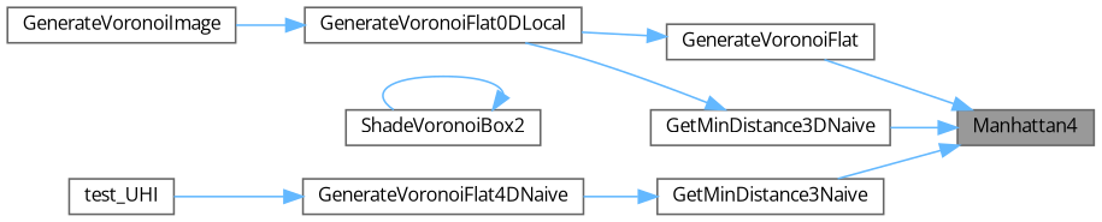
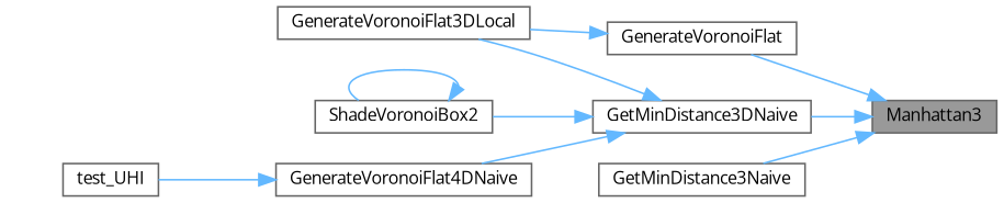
  digraph {
    fontname="Open Sans"
    rankdir=RL
    node [color=grey40 fillcolor=white fontname="Open Sans" fontsize=10 shape=box style=filled]
    edge [color=steelblue1 dir=back fontname="Open Sans" fontsize=10 labelfontname=Helvetica labelfontsize=10 style=solid]
-   n1 [color=gray40 fillcolor=grey60 fontcolor=black height=0.2 label=Manhattan4 width=0.4]
+   n1 [color=gray40 fillcolor=grey60 fontcolor=black height=0.2 label=Manhattan3 width=0.4]
    n2 [height=0.2 label=GenerateVoronoiFlat width=0.4]
    n3 [height=0.2 label=GetMinDistance3DNaive width=0.4]
    n4 [height=0.2 label=GetMinDistance3Naive width=0.4]
-   n5 [height=0.2 label=GenerateVoronoiFlat0DLocal width=0.4]
+   n5 [height=0.2 label=GenerateVoronoiFlat3DLocal width=0.4]
    n6 [height=0.2 label=ShadeVoronoiBox2 width=0.4]
    n7 [height=0.2 label=GenerateVoronoiFlat4DNaive width=0.4]
-   n8 [height=0.2 label=GenerateVoronoiImage width=0.4]
    n9 [height=0.2 label=test_UHI width=0.4]
    n1 -> n2
    n1 -> n3
    n1 -> n4
    n2 -> n5
    n3 -> n5
-   n4 -> n7
-   n5 -> n8
+   n3 -> n6
+   n3 -> n7
    n6 -> n6
    n7 -> n9
  }
